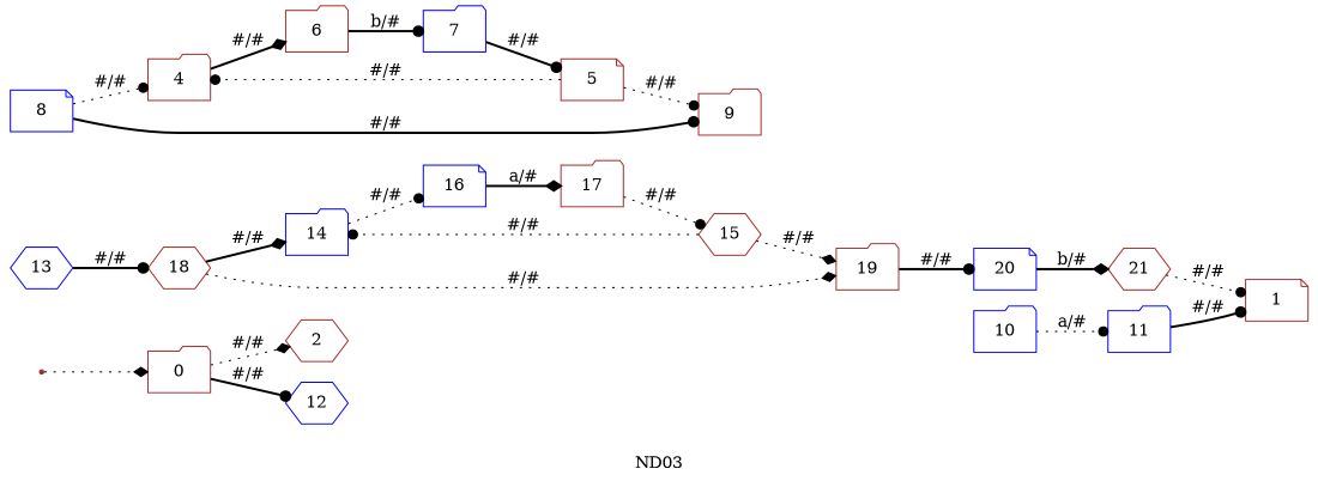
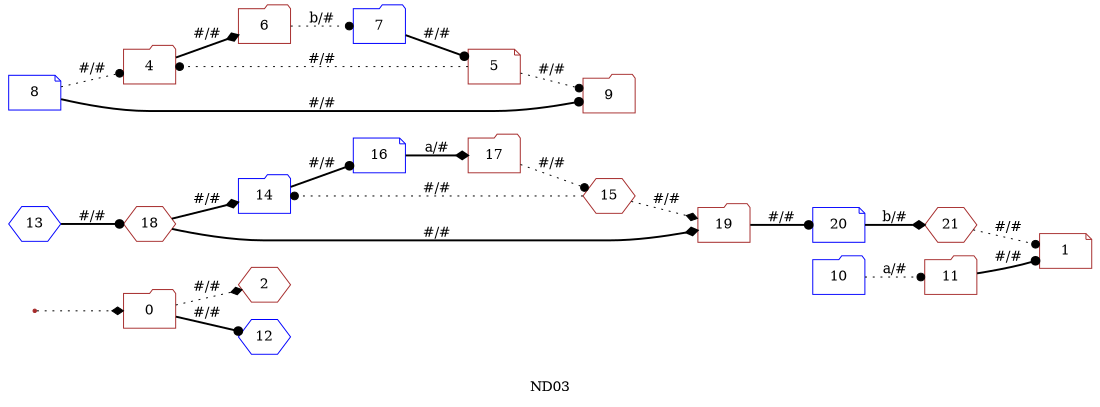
  digraph {
    label=ND03
    rankdir=LR
    node [color=brown shape=folder]
    edge [arrowhead=dot style=bold]
    init0 [shape=point]
    0
    2 [shape=hexagon]
    12 [color=blue shape=hexagon]
    13 [color=blue shape=hexagon]
    18 [shape=hexagon]
    1 [shape=note]
    10 [color=blue]
-   11 [color=blue]
+   11
    14 [color=blue]
    19
    16 [color=blue shape=note]
    20 [color=blue shape=note]
    17
    15 [shape=hexagon]
    21 [shape=hexagon]
    8 [color=blue shape=note]
    4
    9
    6
    7 [color=blue]
    5 [shape=note]
    init0 -> 0 [arrowhead=diamond style=dotted]
    0 -> 2 [arrowhead=diamond label="#/#" style=dotted]
    0 -> 12 [label="#/#"]
    13 -> 18 [label="#/#"]
    18 -> 14 [arrowhead=diamond label="#/#"]
-   18 -> 19 [arrowhead=diamond label="#/#" style=dotted]
+   18 -> 19 [arrowhead=diamond label="#/#"]
    10 -> 11 [label="a/#" style=dotted]
    11 -> 1 [label="#/#"]
-   14 -> 16 [label="#/#" style=dotted]
+   14 -> 16 [label="#/#"]
    19 -> 20 [label="#/#"]
    16 -> 17 [arrowhead=diamond label="a/#"]
    20 -> 21 [arrowhead=diamond label="b/#"]
    17 -> 15 [label="#/#" style=dotted]
    15 -> 14 [label="#/#" style=dotted]
    15 -> 19 [arrowhead=diamond label="#/#" style=dotted]
    21 -> 1 [label="#/#" style=dotted]
    8 -> 4 [label="#/#" style=dotted]
    8 -> 9 [label="#/#"]
    4 -> 6 [arrowhead=diamond label="#/#"]
-   6 -> 7 [label="b/#"]
+   6 -> 7 [label="b/#" style=dotted]
    7 -> 5 [label="#/#"]
    5 -> 4 [label="#/#" style=dotted]
    5 -> 9 [label="#/#" style=dotted]
  }
